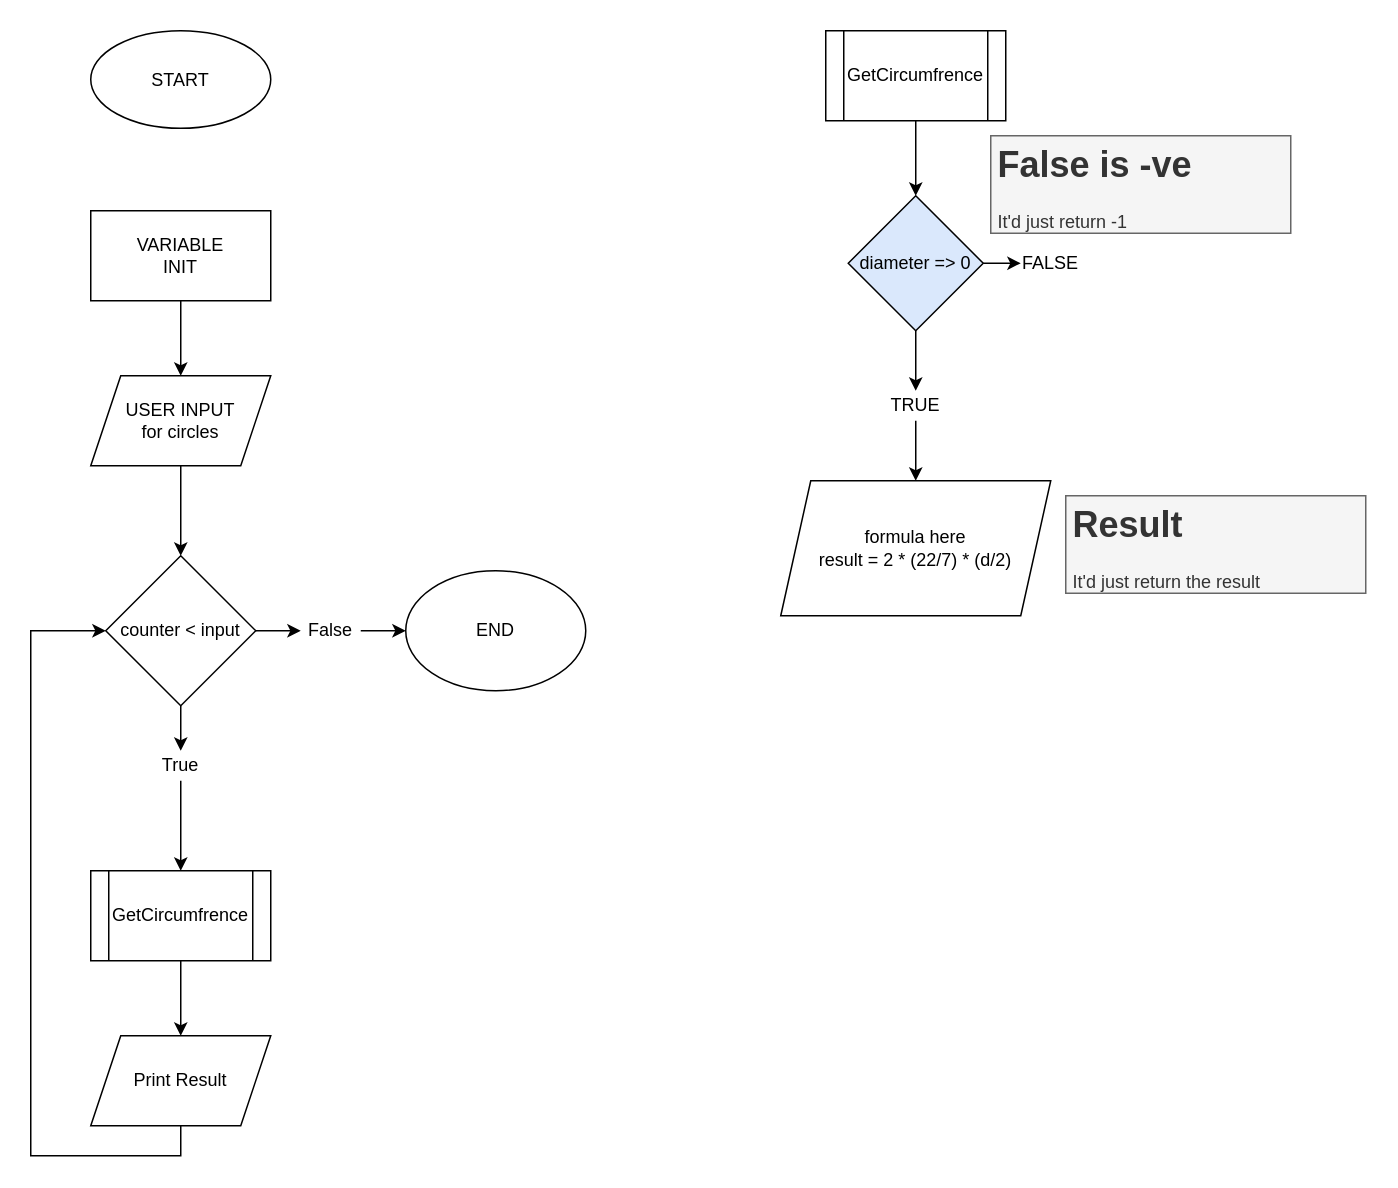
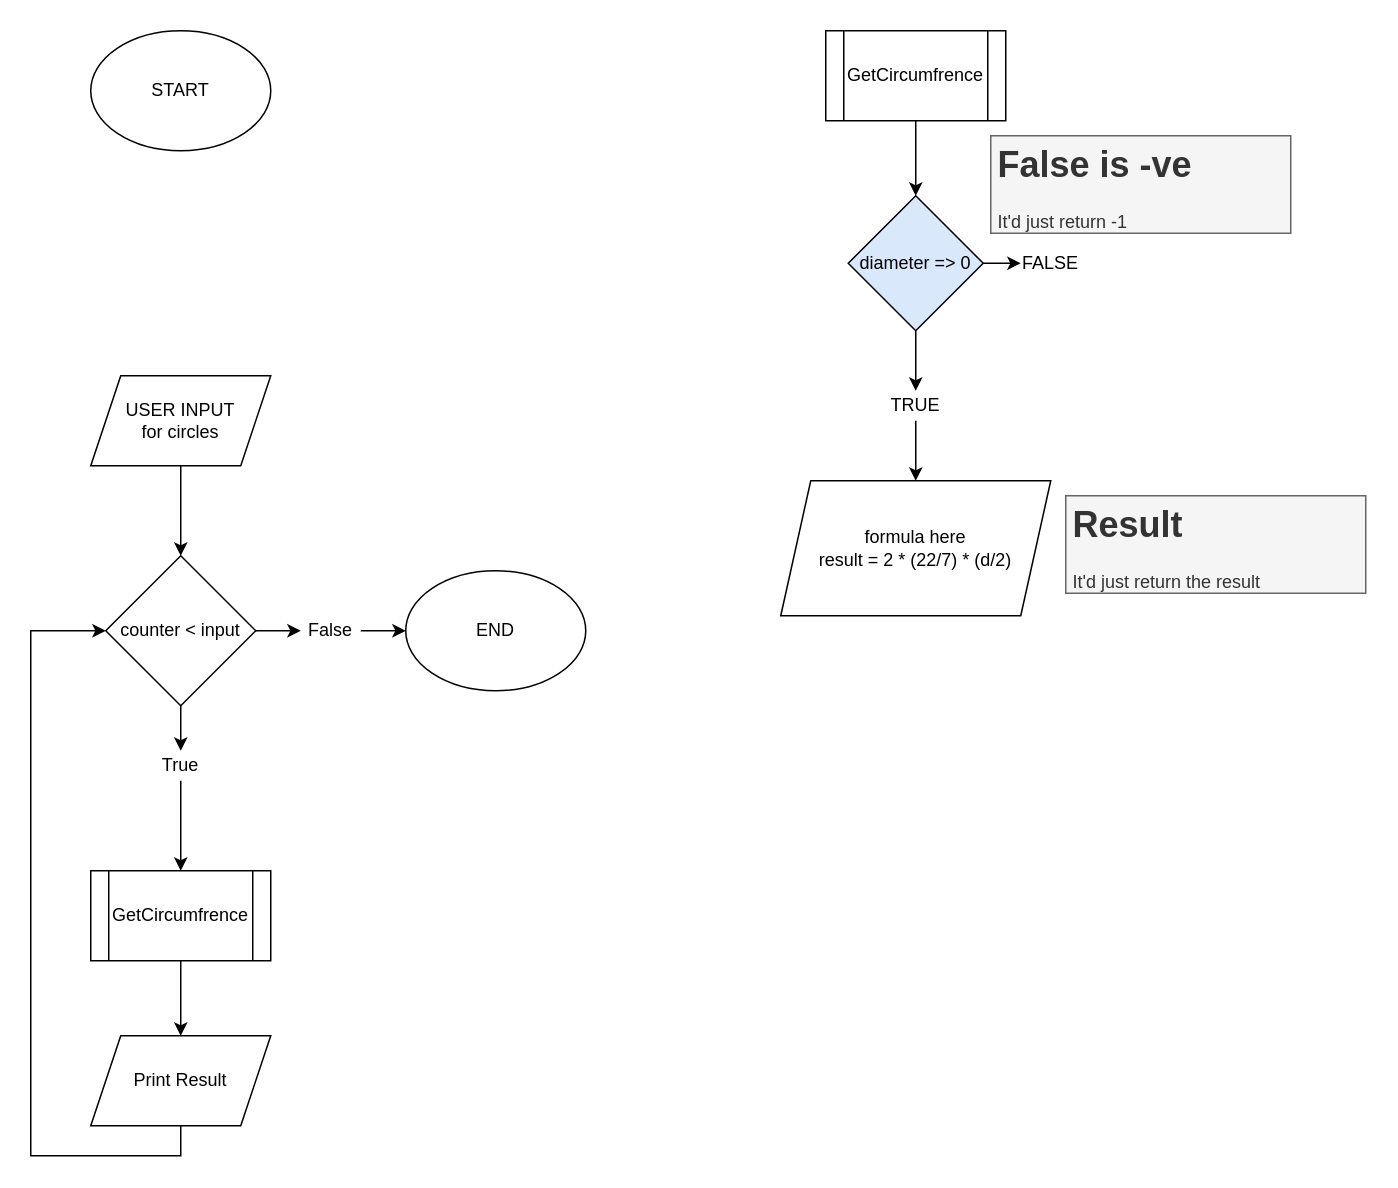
  <mxCell id="0" />
  <mxCell id="1" parent="0" />
- <mxCell id="2" value="START" style="ellipse;whiteSpace=wrap;html=1;" vertex="1" parent="1"><mxGeometry x="60" y="20" width="120" height="65" as="geometry" /></mxCell>
- <mxCell id="3" value="" style="edgeStyle=orthogonalEdgeStyle;rounded=0;orthogonalLoop=1;jettySize=auto;html=1;" edge="1" parent="1" source="4" target="6"><mxGeometry relative="1" as="geometry" /></mxCell>
- <mxCell id="4" value="VARIABLE&lt;br&gt;INIT" style="whiteSpace=wrap;html=1;" vertex="1" parent="1"><mxGeometry x="60" y="140" width="120" height="60" as="geometry" /></mxCell>
+ <mxCell id="2" value="START" style="ellipse;whiteSpace=wrap;html=1;" vertex="1" parent="1"><mxGeometry x="60" y="20" width="120" height="80" as="geometry" /></mxCell>
  <mxCell id="5" value="" style="edgeStyle=orthogonalEdgeStyle;rounded=0;orthogonalLoop=1;jettySize=auto;html=1;" edge="1" parent="1" source="6" target="8"><mxGeometry relative="1" as="geometry" /></mxCell>
  <mxCell id="6" value="USER INPUT&lt;br&gt;for circles" style="shape=parallelogram;perimeter=parallelogramPerimeter;whiteSpace=wrap;html=1;fixedSize=1;" vertex="1" parent="1"><mxGeometry x="60" y="250" width="120" height="60" as="geometry" /></mxCell>
  <mxCell id="7" style="edgeStyle=orthogonalEdgeStyle;rounded=0;orthogonalLoop=1;jettySize=auto;html=1;exitX=0.5;exitY=1;exitDx=0;exitDy=0;" edge="1" parent="1" source="8" target="10"><mxGeometry relative="1" as="geometry" /></mxCell>
  <mxCell id="8" value="counter &amp;lt; input" style="rhombus;whiteSpace=wrap;html=1;" vertex="1" parent="1"><mxGeometry x="70" y="370" width="100" height="100" as="geometry" /></mxCell>
  <mxCell id="9" value="" style="edgeStyle=orthogonalEdgeStyle;rounded=0;orthogonalLoop=1;jettySize=auto;html=1;" edge="1" parent="1" source="10" target="12"><mxGeometry relative="1" as="geometry" /></mxCell>
  <mxCell id="10" value="True" style="text;html=1;strokeColor=none;fillColor=none;align=center;verticalAlign=middle;whiteSpace=wrap;rounded=0;" vertex="1" parent="1"><mxGeometry x="100" y="500" width="40" height="20" as="geometry" /></mxCell>
  <mxCell id="11" value="" style="edgeStyle=orthogonalEdgeStyle;rounded=0;orthogonalLoop=1;jettySize=auto;html=1;" edge="1" parent="1" source="12" target="18"><mxGeometry relative="1" as="geometry" /></mxCell>
  <mxCell id="12" value="GetCircumfrence" style="shape=process;whiteSpace=wrap;html=1;backgroundOutline=1;" vertex="1" parent="1"><mxGeometry x="60" y="580" width="120" height="60" as="geometry" /></mxCell>
  <mxCell id="13" style="edgeStyle=orthogonalEdgeStyle;rounded=0;orthogonalLoop=1;jettySize=auto;html=1;exitX=1;exitY=0.5;exitDx=0;exitDy=0;entryX=0;entryY=0.5;entryDx=0;entryDy=0;" edge="1" parent="1" source="14" target="16"><mxGeometry relative="1" as="geometry" /></mxCell>
  <mxCell id="14" value="False" style="text;html=1;strokeColor=none;fillColor=none;align=center;verticalAlign=middle;whiteSpace=wrap;rounded=0;" vertex="1" parent="1"><mxGeometry x="200" y="410" width="40" height="20" as="geometry" /></mxCell>
  <mxCell id="15" value="" style="edgeStyle=orthogonalEdgeStyle;rounded=0;orthogonalLoop=1;jettySize=auto;html=1;" edge="1" parent="1" source="8" target="14"><mxGeometry relative="1" as="geometry" /></mxCell>
  <mxCell id="16" value="END" style="ellipse;whiteSpace=wrap;html=1;" vertex="1" parent="1"><mxGeometry x="270" y="380" width="120" height="80" as="geometry" /></mxCell>
  <mxCell id="17" style="edgeStyle=orthogonalEdgeStyle;rounded=0;orthogonalLoop=1;jettySize=auto;html=1;exitX=0.5;exitY=1;exitDx=0;exitDy=0;entryX=0;entryY=0.5;entryDx=0;entryDy=0;" edge="1" parent="1" source="18" target="8"><mxGeometry relative="1" as="geometry"><mxPoint x="50" y="471.6" as="targetPoint" /><Array as="points"><mxPoint x="120" y="770" /><mxPoint x="20" y="770" /><mxPoint x="20" y="420" /></Array></mxGeometry></mxCell>
  <mxCell id="18" value="Print Result" style="shape=parallelogram;perimeter=parallelogramPerimeter;whiteSpace=wrap;html=1;fixedSize=1;" vertex="1" parent="1"><mxGeometry x="60" y="690" width="120" height="60" as="geometry" /></mxCell>
  <mxCell id="19" value="" style="edgeStyle=orthogonalEdgeStyle;rounded=0;orthogonalLoop=1;jettySize=auto;html=1;" edge="1" parent="1" source="20" target="22"><mxGeometry relative="1" as="geometry" /></mxCell>
  <mxCell id="20" value="GetCircumfrence" style="shape=process;whiteSpace=wrap;html=1;backgroundOutline=1;" vertex="1" parent="1"><mxGeometry x="550" y="20" width="120" height="60" as="geometry" /></mxCell>
  <mxCell id="21" style="edgeStyle=orthogonalEdgeStyle;rounded=0;orthogonalLoop=1;jettySize=auto;html=1;exitX=0.5;exitY=1;exitDx=0;exitDy=0;" edge="1" parent="1" source="22" target="25"><mxGeometry relative="1" as="geometry" /></mxCell>
  <mxCell id="22" value="diameter =&amp;gt; 0" style="rhombus;whiteSpace=wrap;html=1;fillColor=#dae8fc;" vertex="1" parent="1"><mxGeometry x="565" y="130" width="90" height="90" as="geometry" /></mxCell>
  <mxCell id="23" value="formula here&lt;br&gt;result = 2 * (22/7) * (d/2)" style="shape=parallelogram;perimeter=parallelogramPerimeter;whiteSpace=wrap;html=1;fixedSize=1;" vertex="1" parent="1"><mxGeometry x="520" y="320" width="180" height="90" as="geometry" /></mxCell>
  <mxCell id="24" style="edgeStyle=orthogonalEdgeStyle;rounded=0;orthogonalLoop=1;jettySize=auto;html=1;exitX=0.5;exitY=1;exitDx=0;exitDy=0;" edge="1" parent="1" source="25" target="23"><mxGeometry relative="1" as="geometry" /></mxCell>
  <mxCell id="25" value="TRUE" style="text;html=1;strokeColor=none;fillColor=none;align=center;verticalAlign=middle;whiteSpace=wrap;rounded=0;" vertex="1" parent="1"><mxGeometry x="590" y="260" width="40" height="20" as="geometry" /></mxCell>
  <mxCell id="26" value="FALSE" style="text;html=1;strokeColor=none;fillColor=none;align=center;verticalAlign=middle;whiteSpace=wrap;rounded=0;" vertex="1" parent="1"><mxGeometry x="680" y="165" width="40" height="20" as="geometry" /></mxCell>
  <mxCell id="27" value="" style="edgeStyle=orthogonalEdgeStyle;rounded=0;orthogonalLoop=1;jettySize=auto;html=1;" edge="1" parent="1" source="22" target="26"><mxGeometry relative="1" as="geometry" /></mxCell>
  <mxCell id="28" value="&lt;h1&gt;False is -ve&lt;/h1&gt;&lt;div&gt;It'd just return -1&lt;/div&gt;" style="text;html=1;strokeColor=#666666;fillColor=#f5f5f5;spacing=5;spacingTop=-20;whiteSpace=wrap;overflow=hidden;rounded=0;fontColor=#333333;" vertex="1" parent="1"><mxGeometry x="660" y="90" width="200" height="65" as="geometry" /></mxCell>
  <mxCell id="29" value="&lt;h1&gt;Result&lt;/h1&gt;&lt;div&gt;It'd just return the result&lt;/div&gt;" style="text;html=1;strokeColor=#666666;fillColor=#f5f5f5;spacing=5;spacingTop=-20;whiteSpace=wrap;overflow=hidden;rounded=0;fontColor=#333333;" vertex="1" parent="1"><mxGeometry x="710" y="330" width="200" height="65" as="geometry" /></mxCell>
